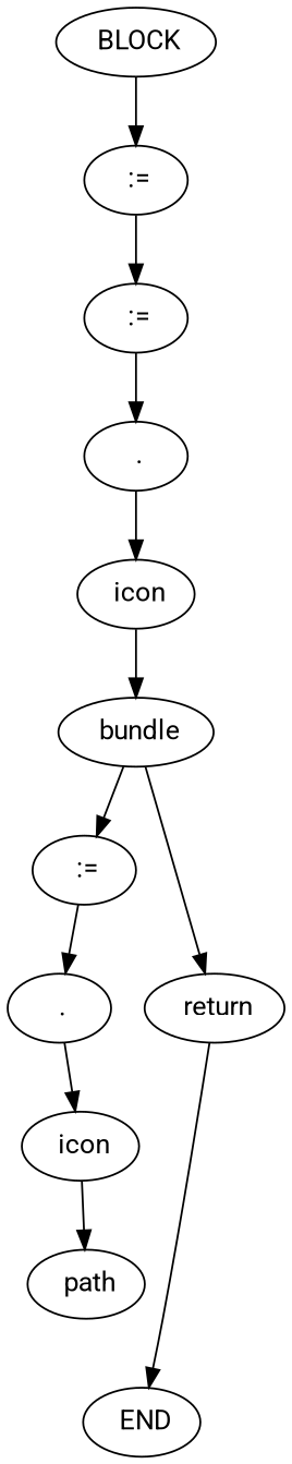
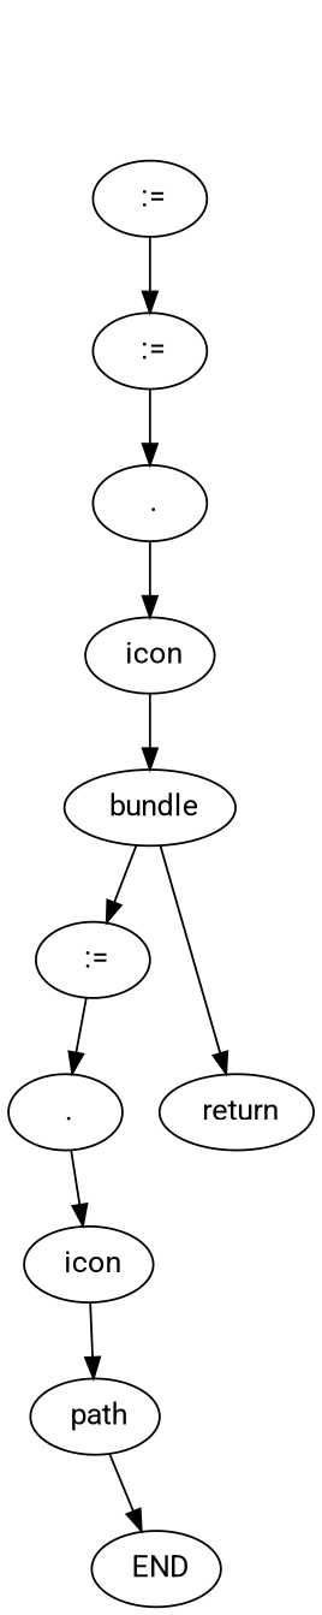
  digraph {
    fontname=Roboto
    node [fontname=Roboto]
    edge [color=black fontname=Roboto]
-   n1 [label=" BLOCK"]
    n2 [label=" :="]
    n3 [label=" :="]
    n4 [label=" ."]
    n5 [label=" icon"]
    n6 [label=" bundle"]
    n7 [label=" :="]
    n8 [label=" return"]
    n9 [label=" ."]
    n10 [label=" icon"]
    n11 [label=" path"]
    n12 [label=" END"]
-   n1 -> n2
    n2 -> n3
    n3 -> n4
    n4 -> n5
    n5 -> n6
    n6 -> n7
    n6 -> n8
    n7 -> n9
-   n8 -> n12
+   n11 -> n12
    n9 -> n10
    n10 -> n11
  }
